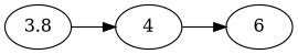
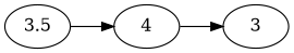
  digraph {
    rankdir=LR
-   n1 [label=3.8]
+   n1 [label=3.5]
    n2 [label=4]
-   n3 [label=6]
+   n3 [label=3]
    n1 -> n2
    n2 -> n3
  }
